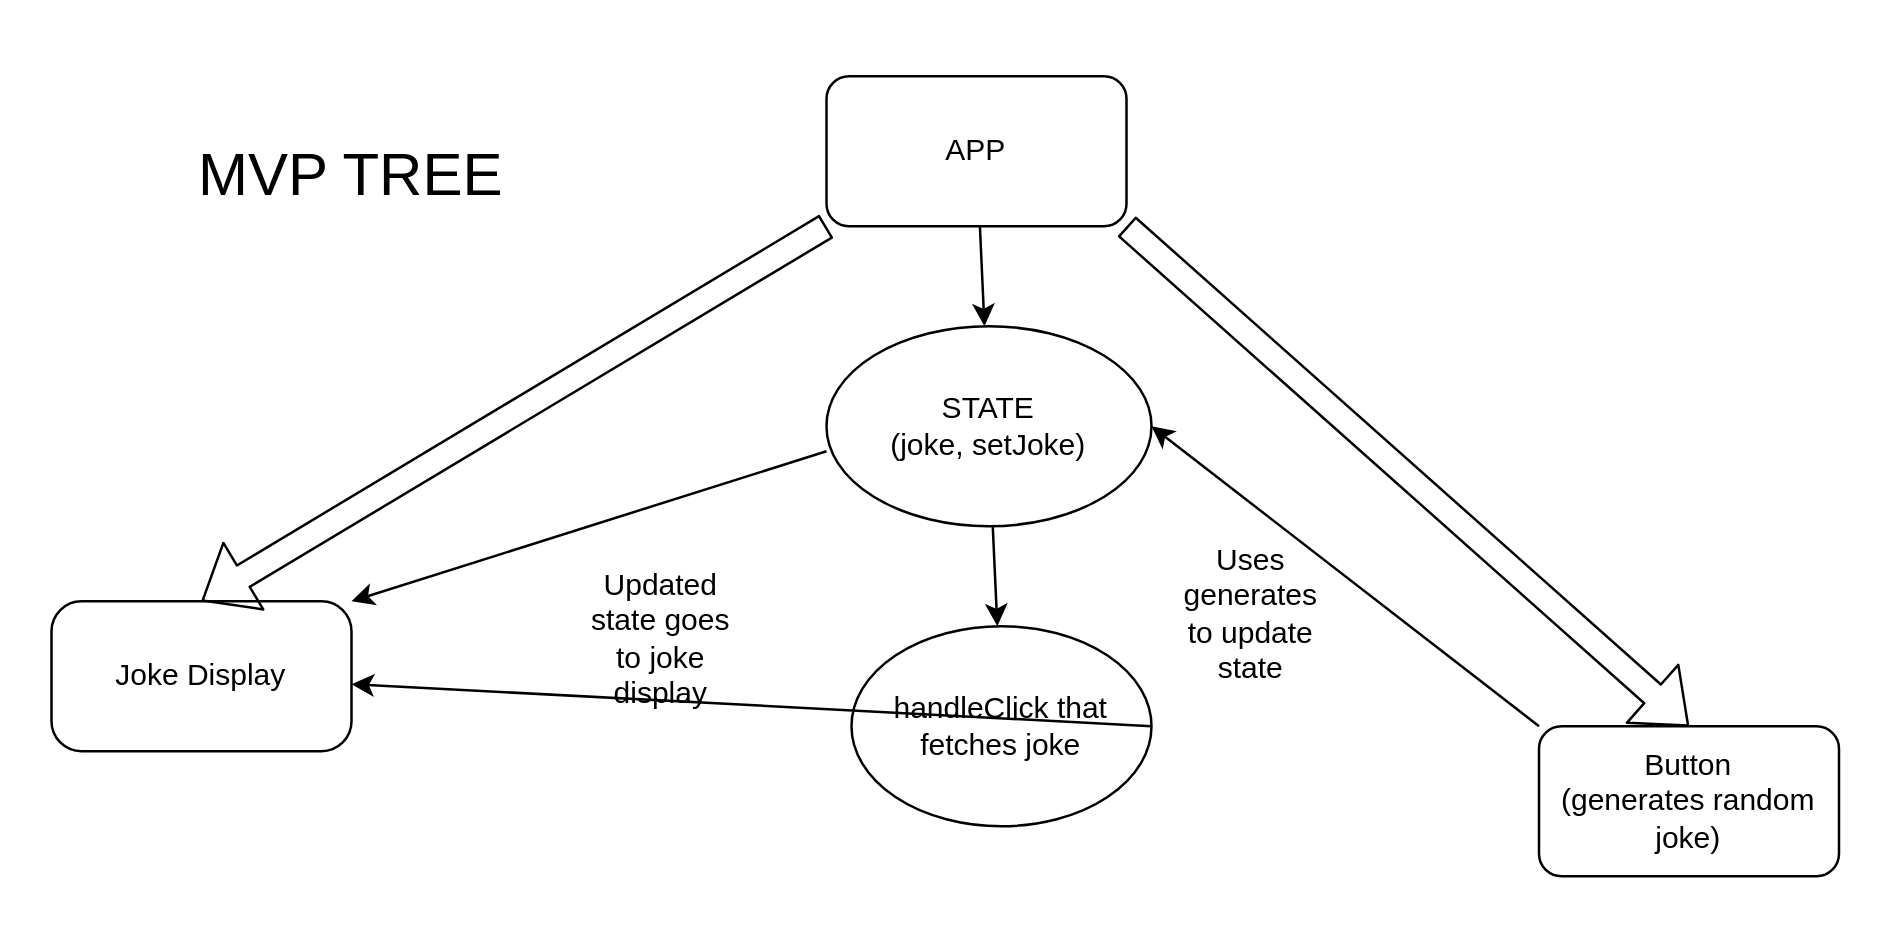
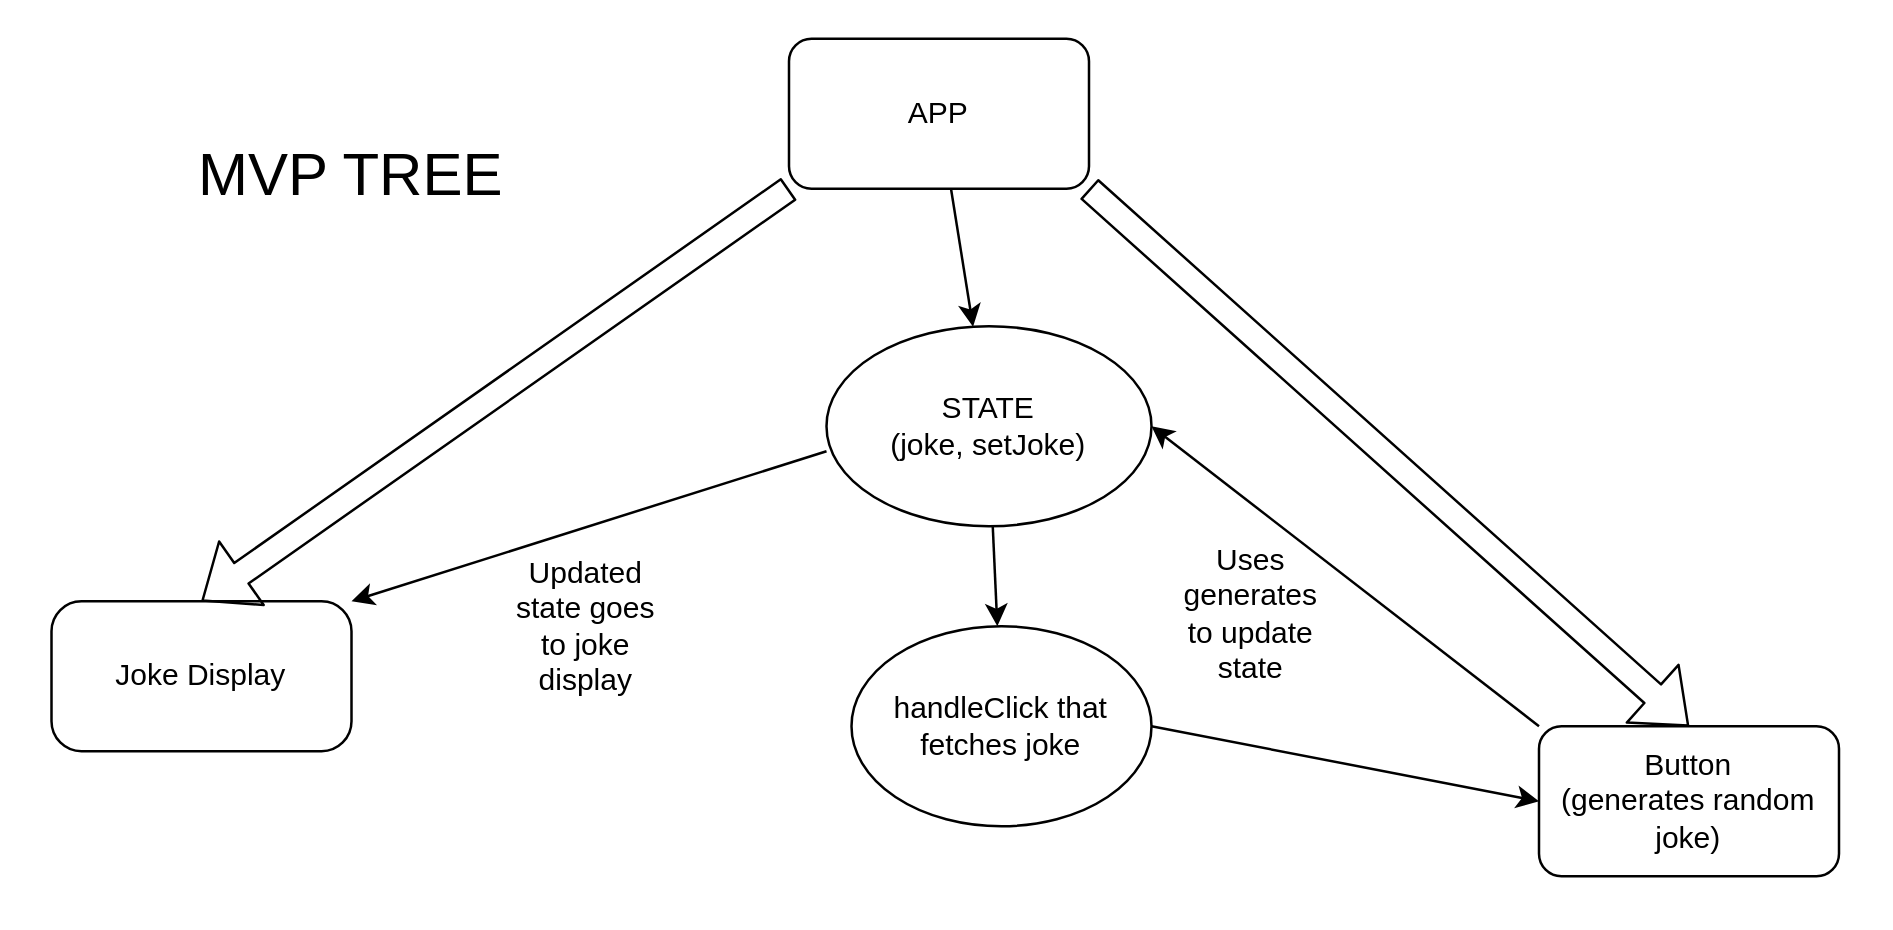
  <mxCell id="0" />
  <mxCell id="1" parent="0" />
  <mxCell id="2" value="" style="edgeStyle=none;html=1;" edge="1" parent="1" source="3" target="7"><mxGeometry relative="1" as="geometry" /></mxCell>
- <mxCell id="3" value="APP" style="rounded=1;whiteSpace=wrap;html=1;" vertex="1" parent="1"><mxGeometry x="330" y="30" width="120" height="60" as="geometry" /></mxCell>
+ <mxCell id="3" value="APP" style="rounded=1;whiteSpace=wrap;html=1;" vertex="1" parent="1"><mxGeometry x="315" y="15" width="120" height="60" as="geometry" /></mxCell>
  <mxCell id="4" value="Joke Display" style="rounded=1;whiteSpace=wrap;html=1;arcSize=20;" vertex="1" parent="1"><mxGeometry x="20" y="240" width="120" height="60" as="geometry" /></mxCell>
  <mxCell id="5" value="Button&lt;br&gt;(generates random joke)" style="rounded=1;whiteSpace=wrap;html=1;" vertex="1" parent="1"><mxGeometry x="615" y="290" width="120" height="60" as="geometry" /></mxCell>
  <mxCell id="6" value="" style="edgeStyle=none;html=1;" edge="1" parent="1" source="7" target="8"><mxGeometry relative="1" as="geometry" /></mxCell>
  <mxCell id="7" value="STATE&lt;br&gt;(joke, setJoke)" style="ellipse;whiteSpace=wrap;html=1;" vertex="1" parent="1"><mxGeometry x="330" y="130" width="130" height="80" as="geometry" /></mxCell>
  <mxCell id="8" value="handleClick that fetches joke" style="ellipse;whiteSpace=wrap;html=1;" vertex="1" parent="1"><mxGeometry x="340" y="250" width="120" height="80" as="geometry" /></mxCell>
- <mxCell id="9" value="" style="endArrow=classic;html=1;exitX=1;exitY=0.5;exitDx=0;exitDy=0;" edge="1" parent="1" source="8" target="4"><mxGeometry width="50" height="50" relative="1" as="geometry"><mxPoint x="25" y="165" as="sourcePoint" /><mxPoint x="170" y="140" as="targetPoint" /></mxGeometry></mxCell>
+ <mxCell id="9" value="" style="endArrow=classic;html=1;exitX=1;exitY=0.5;exitDx=0;exitDy=0;entryX=0;entryY=0.5;entryDx=0;entryDy=0;" edge="1" parent="1" source="8" target="5"><mxGeometry width="50" height="50" relative="1" as="geometry"><mxPoint x="25" y="165" as="sourcePoint" /><mxPoint x="170" y="140" as="targetPoint" /></mxGeometry></mxCell>
  <mxCell id="10" value="" style="shape=flexArrow;endArrow=classic;html=1;entryX=0.5;entryY=0;entryDx=0;entryDy=0;exitX=0;exitY=1;exitDx=0;exitDy=0;" edge="1" parent="1" source="3" target="4"><mxGeometry width="50" height="50" relative="1" as="geometry"><mxPoint x="360" y="190" as="sourcePoint" /><mxPoint x="110" y="210" as="targetPoint" /><Array as="points" /></mxGeometry></mxCell>
  <mxCell id="11" value="" style="shape=flexArrow;endArrow=classic;html=1;entryX=0.5;entryY=0;entryDx=0;entryDy=0;exitX=1;exitY=1;exitDx=0;exitDy=0;" edge="1" parent="1" source="3" target="5"><mxGeometry width="50" height="50" relative="1" as="geometry"><mxPoint x="390" y="90" as="sourcePoint" /><mxPoint x="389.5" y="130" as="targetPoint" /><Array as="points" /></mxGeometry></mxCell>
  <mxCell id="12" value="" style="endArrow=classic;html=1;entryX=1;entryY=0.5;entryDx=0;entryDy=0;exitX=0;exitY=0;exitDx=0;exitDy=0;" edge="1" parent="1" source="5" target="7"><mxGeometry width="50" height="50" relative="1" as="geometry"><mxPoint x="500" y="270" as="sourcePoint" /><mxPoint x="550" y="220" as="targetPoint" /></mxGeometry></mxCell>
  <mxCell id="13" value="" style="endArrow=classic;html=1;entryX=1;entryY=0;entryDx=0;entryDy=0;" edge="1" parent="1" target="4"><mxGeometry width="50" height="50" relative="1" as="geometry"><mxPoint x="330" y="180" as="sourcePoint" /><mxPoint x="271" y="270" as="targetPoint" /></mxGeometry></mxCell>
  <mxCell id="14" value="Uses generates to update state" style="text;html=1;strokeColor=none;fillColor=none;align=center;verticalAlign=middle;whiteSpace=wrap;rounded=0;" vertex="1" parent="1"><mxGeometry x="470" y="230" width="60" height="30" as="geometry" /></mxCell>
- <mxCell id="15" value="Updated state goes to joke display" style="text;html=1;strokeColor=none;fillColor=none;align=center;verticalAlign=middle;whiteSpace=wrap;rounded=0;" vertex="1" parent="1"><mxGeometry x="234" y="240" width="60" height="30" as="geometry" /></mxCell>
+ <mxCell id="15" value="Updated state goes to joke display" style="text;html=1;strokeColor=none;fillColor=none;align=center;verticalAlign=middle;whiteSpace=wrap;rounded=0;" vertex="1" parent="1"><mxGeometry x="204" y="235" width="60" height="30" as="geometry" /></mxCell>
  <mxCell id="16" value="&lt;font style=&quot;font-size: 24px&quot;&gt;MVP TREE&lt;/font&gt;" style="text;html=1;strokeColor=none;fillColor=none;align=center;verticalAlign=middle;whiteSpace=wrap;rounded=0;" vertex="1" parent="1"><mxGeometry x="50" y="20" width="180" height="100" as="geometry" /></mxCell>
